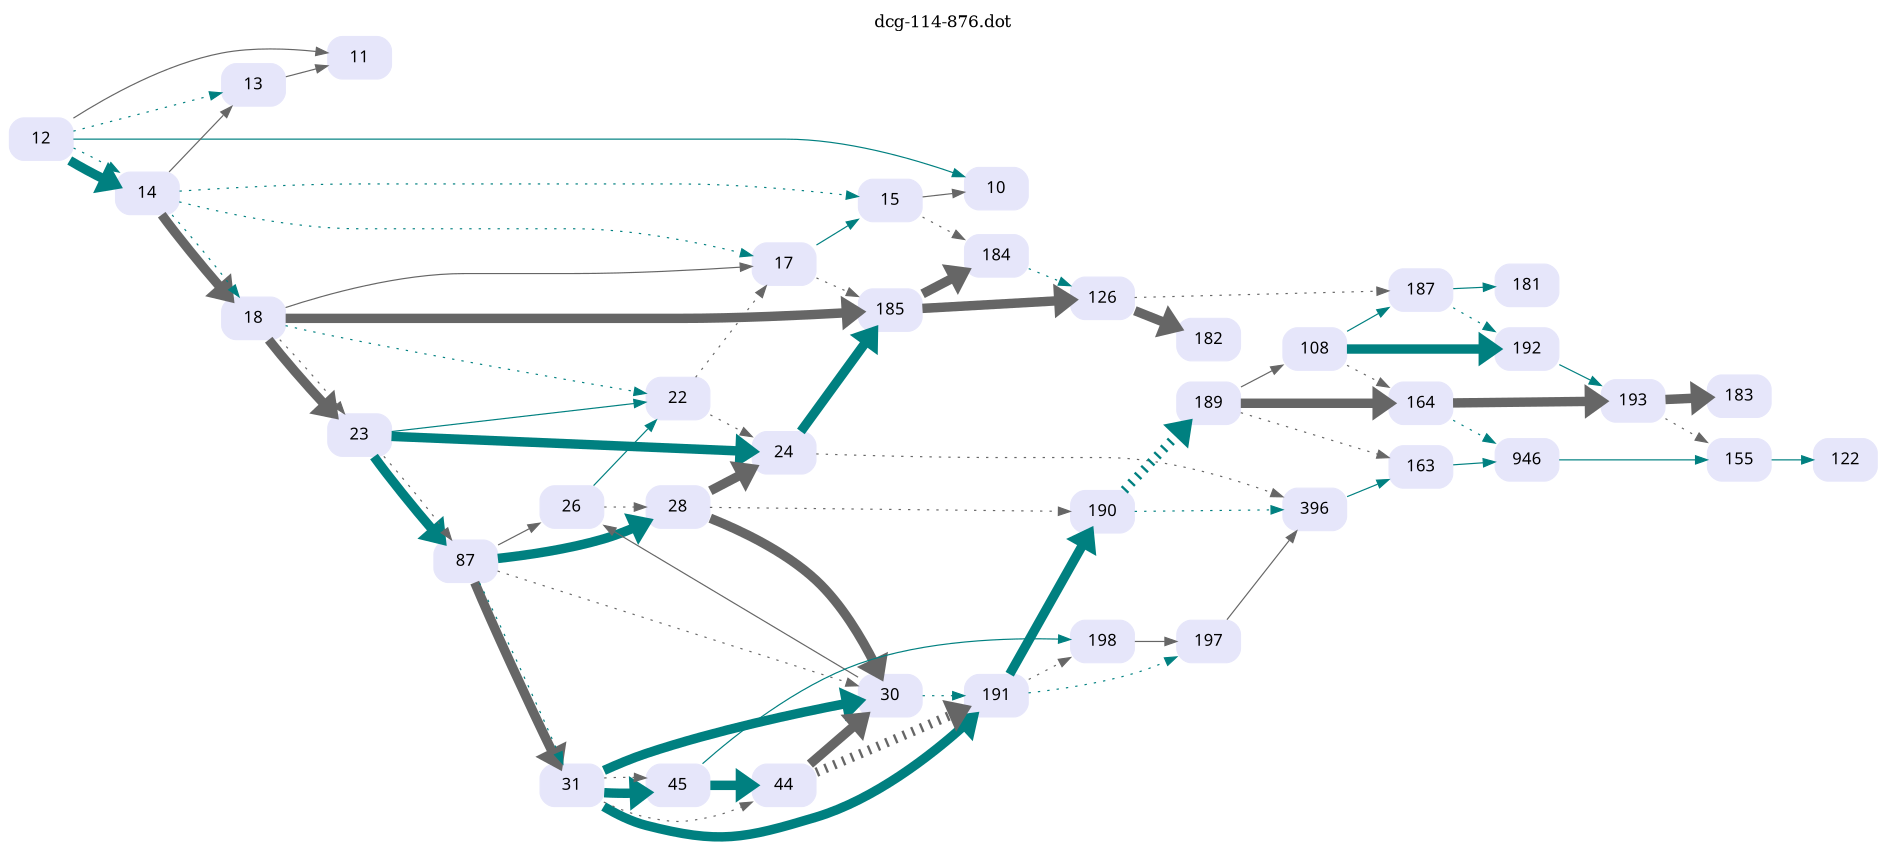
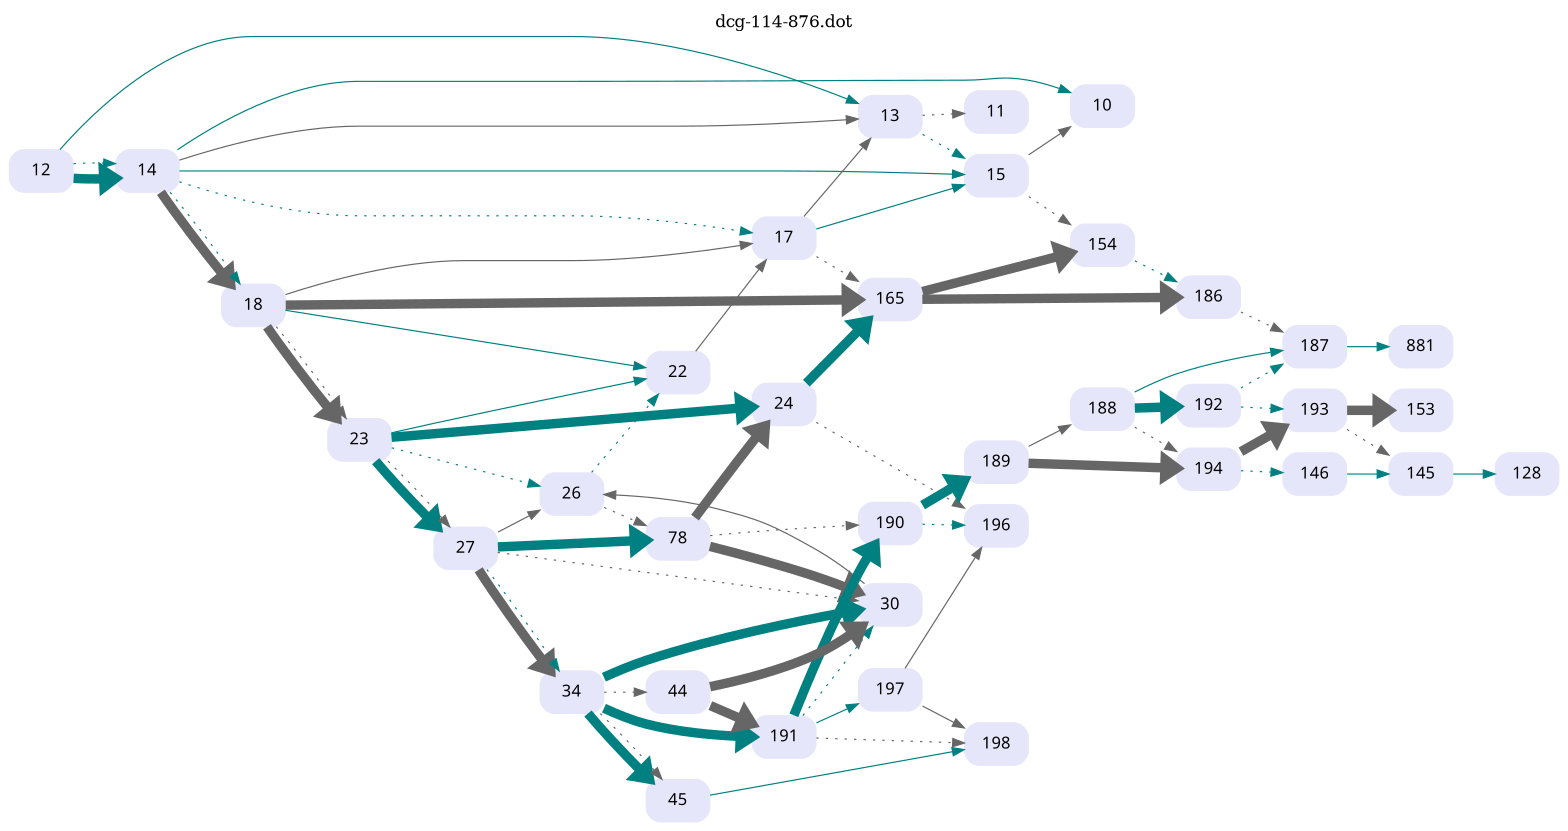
  digraph {
    label="dcg-114-876.dot"
    labelloc=t
    rankdir=LR
    node [color=lavender fontname="sans-serif" shape=box style="rounded,filled"]
    edge [color=gray40]
    n1 [label=12]
    n2 [label=11]
    n3 [label=10]
    n4 [label=14]
    n5 [label=13]
    n6 [label=15]
    n7 [label=18]
    n8 [label=17]
-   n9 [label=184]
-   n10 [label=185]
+   n9 [label=154]
+   n10 [label=165]
    n11 [label=23]
    n12 [label=22]
-   n13 [label=126]
+   n13 [label=186]
    n14 [label=24]
-   n15 [label=87]
+   n15 [label=27]
    n16 [label=26]
-   n17 [label=108]
-   n18 [label=164]
+   n17 [label=188]
+   n18 [label=194]
    n19 [label=187]
    n20 [label=192]
-   n21 [label=182]
-   n22 [label=396]
-   n23 [label=28]
-   n24 [label=31]
+   n22 [label=196]
+   n23 [label=78]
+   n24 [label=34]
    n25 [label=30]
    n26 [label=189]
-   n27 [label=163]
    n28 [label=190]
    n29 [label=191]
    n30 [label=45]
    n31 [label=44]
    n32 [label=197]
    n33 [label=198]
-   n34 [label=946]
-   n35 [label=155]
-   n36 [label=122]
+   n34 [label=146]
+   n35 [label=145]
+   n36 [label=128]
    n37 [label=193]
-   n38 [label=181]
-   n39 [label=183]
-   n1 -> n2 [penwidth=1]
-   n1 -> n3 [color=teal penwidth=1]
+   n38 [label=881]
+   n39 [label=153]
+   n4 -> n3 [color=teal penwidth=1]
    n1 -> n4 [color=teal penwidth=8]
    n1 -> n4 [color=teal style=dotted]
-   n1 -> n5 [color=teal style=dotted]
+   n1 -> n5 [color=teal style=solid]
    n4 -> n5 [penwidth=1]
-   n4 -> n6 [color=teal penwidth=1 style=dotted]
+   n4 -> n6 [color=teal penwidth=1]
    n4 -> n7 [penwidth=8]
    n4 -> n7 [color=teal style=dotted]
    n4 -> n8 [color=teal style=dotted]
-   n5 -> n2 [penwidth=1]
+   n5 -> n2 [penwidth=1 style=dotted]
+   n5 -> n6 [color=teal style=dotted]
    n6 -> n3 [penwidth=1]
    n6 -> n9 [style=dotted]
    n7 -> n8 [penwidth=1]
    n7 -> n10 [penwidth=8]
    n7 -> n11 [penwidth=8]
    n7 -> n11 [style=dotted]
-   n7 -> n12 [color=teal style=dotted]
+   n7 -> n12 [color=teal style=solid]
+   n8 -> n5 [penwidth=1]
    n8 -> n6 [color=teal penwidth=1]
    n8 -> n10 [style=dotted]
    n9 -> n13 [color=teal style=dotted]
    n10 -> n9 [penwidth=8]
    n10 -> n13 [penwidth=8]
    n11 -> n12 [color=teal penwidth=1]
    n11 -> n14 [color=teal penwidth=8]
    n11 -> n15 [color=teal penwidth=8]
    n11 -> n15 [style=dotted]
-   n12 -> n8 [penwidth=1 style=dotted]
-   n12 -> n14 [style=dotted]
+   n11 -> n16 [color=teal style=dotted]
+   n12 -> n8 [penwidth=1]
    n13 -> n19 [style=dotted]
-   n13 -> n21 [penwidth=8]
    n14 -> n10 [color=teal penwidth=8]
    n14 -> n22 [style=dotted]
    n15 -> n16 [penwidth=1]
    n15 -> n23 [color=teal penwidth=8]
    n15 -> n24 [penwidth=8]
    n15 -> n24 [color=teal style=dotted]
    n15 -> n25 [style=dotted]
-   n16 -> n12 [color=teal penwidth=1]
+   n16 -> n12 [color=teal penwidth=1 style=dotted]
    n16 -> n23 [style=dotted]
    n17 -> n18 [style=dotted]
    n17 -> n19 [color=teal penwidth=1]
    n17 -> n20 [color=teal penwidth=8]
    n18 -> n34 [color=teal style=dotted]
    n18 -> n37 [penwidth=8]
-   n19 -> n20 [color=teal style=dotted]
+   n20 -> n19 [color=teal style=dotted]
    n19 -> n38 [color=teal penwidth=1]
-   n20 -> n37 [color=teal style=solid]
-   n22 -> n27 [color=teal penwidth=1]
+   n20 -> n37 [color=teal style=dotted]
    n23 -> n14 [penwidth=8]
    n23 -> n25 [penwidth=8]
    n23 -> n28 [style=dotted]
    n24 -> n25 [color=teal penwidth=8]
    n24 -> n29 [color=teal penwidth=8]
    n24 -> n30 [color=teal penwidth=8]
    n24 -> n30 [style=dotted]
    n24 -> n31 [style=dotted]
    n25 -> n16 [penwidth=1]
-   n25 -> n29 [color=teal style=dotted]
+   n29 -> n25 [color=teal style=dotted]
    n26 -> n17 [penwidth=1]
    n26 -> n18 [penwidth=8]
-   n26 -> n27 [style=dotted]
-   n27 -> n34 [color=teal penwidth=1]
    n28 -> n22 [color=teal style=dotted]
-   n28 -> n26 [color=teal penwidth=8 style=dotted]
+   n28 -> n26 [color=teal penwidth=8]
    n29 -> n28 [color=teal penwidth=8]
-   n29 -> n32 [color=teal style=dotted]
+   n29 -> n32 [color=teal style=solid]
    n29 -> n33 [style=dotted]
-   n30 -> n31 [color=teal penwidth=8]
    n30 -> n33 [color=teal penwidth=1]
    n31 -> n25 [penwidth=8]
-   n31 -> n29 [penwidth=8 style=dotted]
+   n31 -> n29 [penwidth=8]
    n32 -> n22 [penwidth=1]
-   n33 -> n32 [penwidth=1]
+   n32 -> n33 [penwidth=1]
    n34 -> n35 [color=teal penwidth=1]
    n35 -> n36 [color=teal penwidth=1]
    n37 -> n35 [style=dotted]
    n37 -> n39 [penwidth=8]
  }
